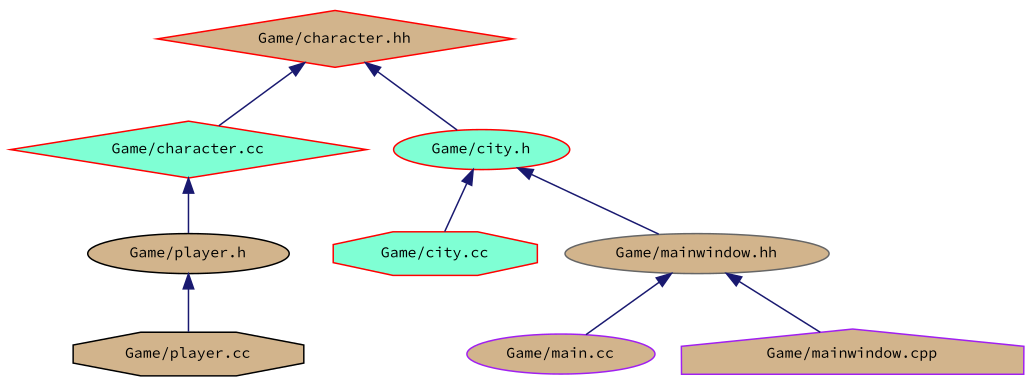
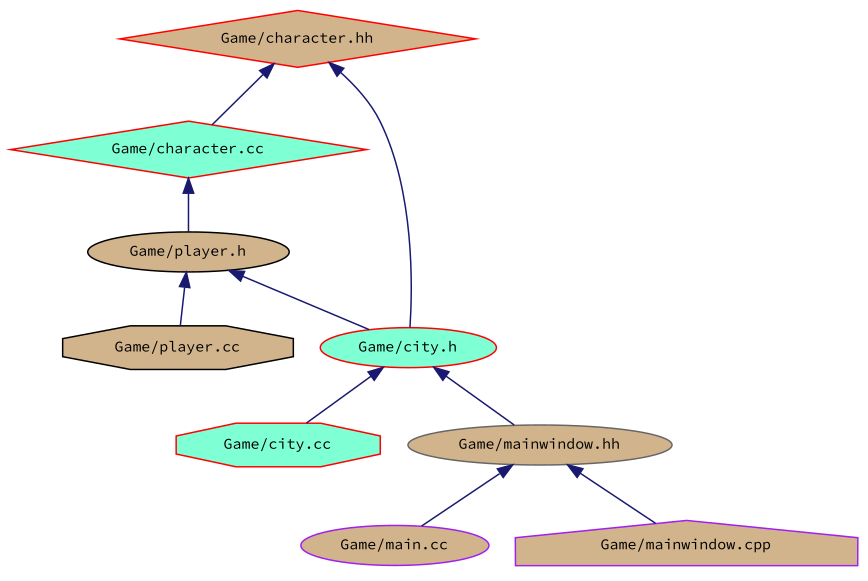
  digraph {
    fontname="Source Code Pro"
    node [color=red fillcolor=tan fontname="Source Code Pro" fontsize=10 shape=ellipse style=filled]
    edge [color=midnightblue dir=back fontname="Source Code Pro" fontsize=10 labelfontname=Helvetica labelfontsize=10 style=solid]
    n1 [fontcolor=black height=0.2 label="Game/character.hh" shape=diamond width=0.4]
    n2 [fillcolor=aquamarine height=0.2 label="Game/character.cc" shape=diamond width=0.4]
    n3 [fillcolor=aquamarine height=0.2 label="Game/city.h" width=0.4]
    n4 [color=black height=0.2 label="Game/player.h" width=0.4]
    n5 [fillcolor=aquamarine height=0.2 label="Game/city.cc" shape=octagon width=0.4]
    n6 [color=gray40 height=0.2 label="Game/mainwindow.hh" width=0.4]
    n7 [color=black height=0.2 label="Game/player.cc" shape=octagon width=0.4]
    n8 [color=purple height=0.2 label="Game/main.cc" width=0.4]
    n9 [color=purple height=0.2 label="Game/mainwindow.cpp" shape=house width=0.4]
    n1 -> n2
    n1 -> n3
    n2 -> n4
    n3 -> n5
    n3 -> n6
+   n4 -> n3
    n4 -> n7
    n6 -> n8
    n6 -> n9
  }
